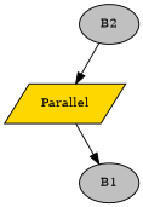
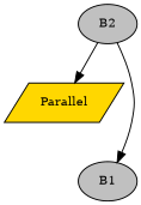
  digraph {
    fontname="times-roman"
    node [fillcolor=gray fontcolor=black fontname="times-roman" fontsize=11 shape=ellipse style=filled]
    edge [fontname="times-roman"]
    Parallel [fillcolor=gold shape=parallelogram]
    B1
    B2
-   Parallel -> B1
+   B2 -> B1
    B2 -> Parallel
  }
